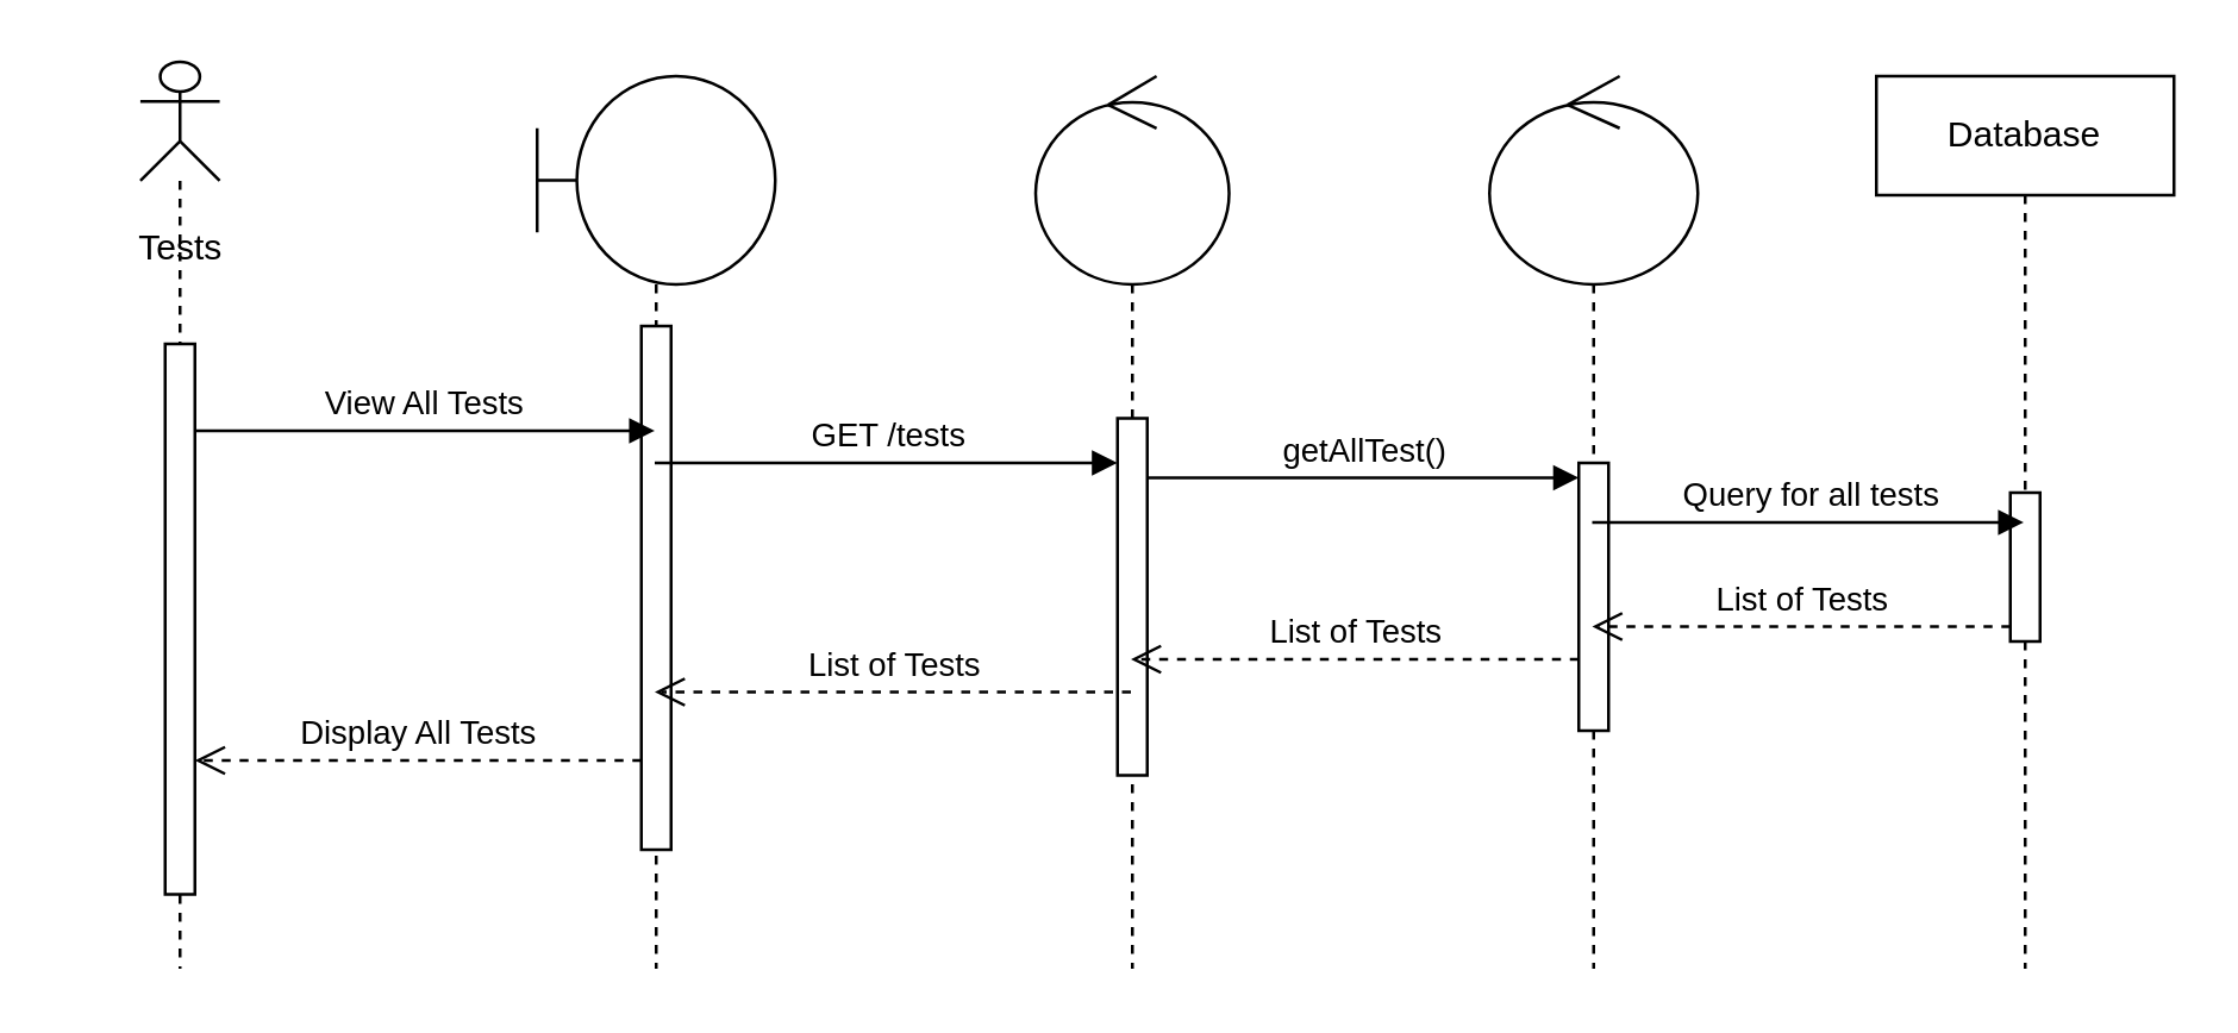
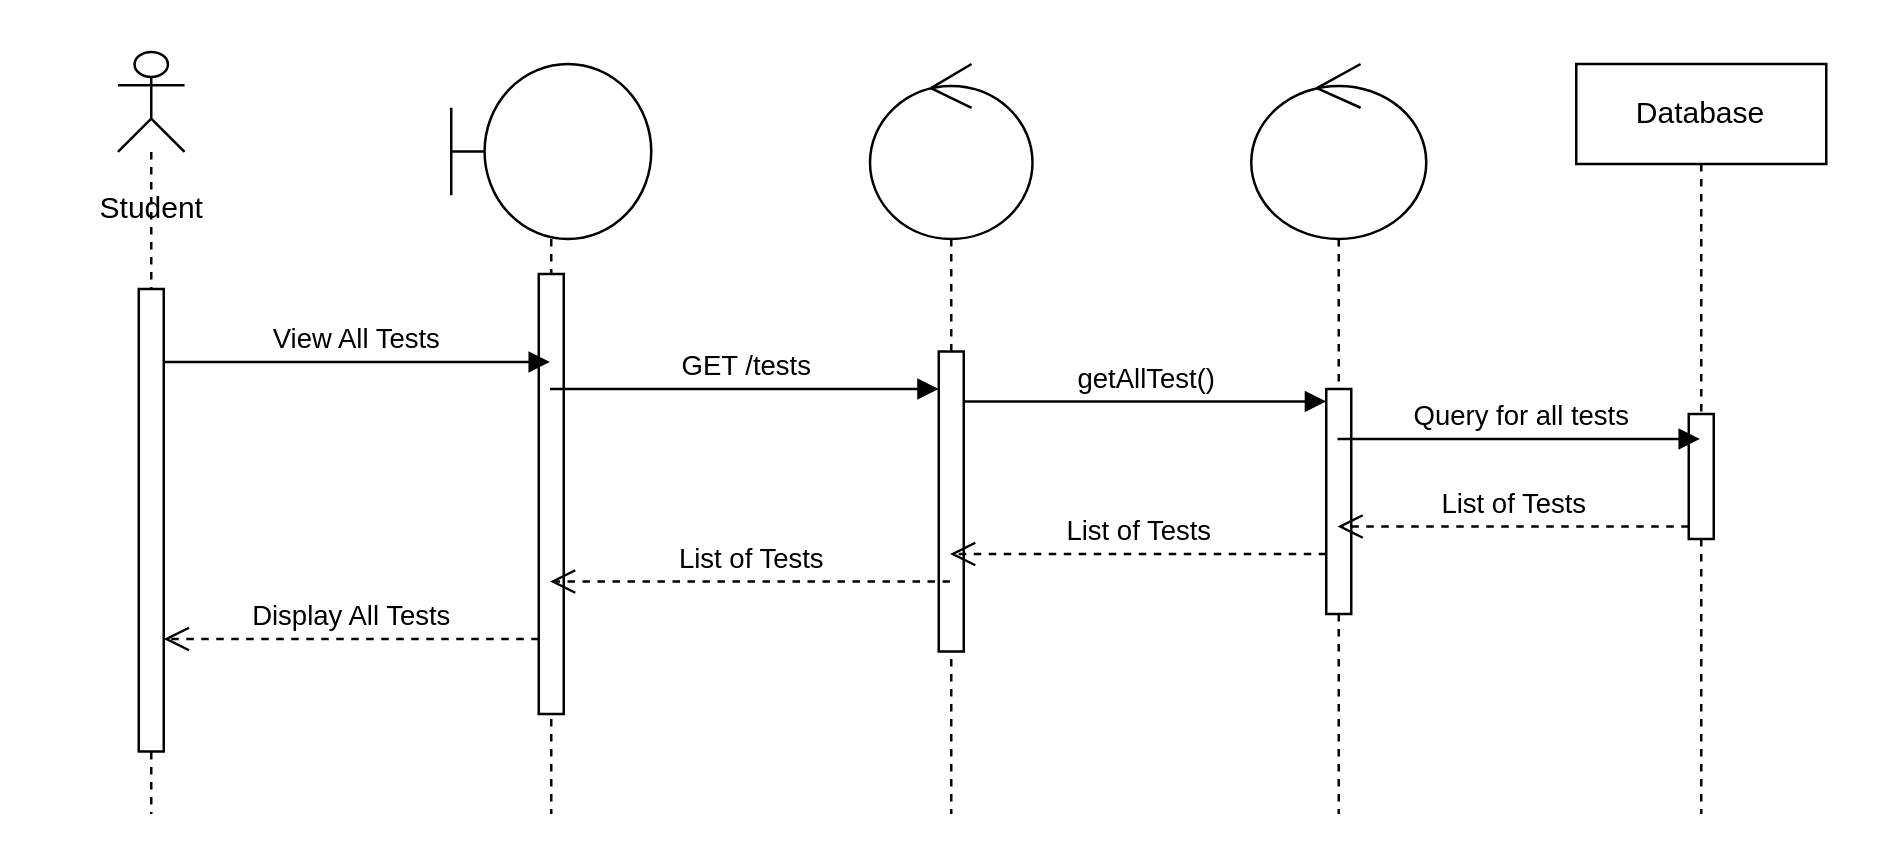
  <mxCell id="0" />
  <mxCell id="1" parent="0" />
  <mxCell id="2" value="" style="group" vertex="1" connectable="0" parent="1"><mxGeometry x="20" y="30" width="80" height="295" as="geometry" /></mxCell>
  <mxCell id="3" value="" style="shape=umlLifeline;perimeter=lifelinePerimeter;whiteSpace=wrap;html=1;container=1;dropTarget=0;collapsible=0;recursiveResize=0;outlineConnect=0;portConstraint=eastwest;newEdgeStyle={&quot;curved&quot;:0,&quot;rounded&quot;:0};participant=umlActor;" vertex="1" parent="2"><mxGeometry x="26.667" y="-9.833" width="26.667" height="304.833" as="geometry" /></mxCell>
- <mxCell id="4" value="Tests" style="text;html=1;align=center;verticalAlign=middle;resizable=0;points=[];autosize=1;strokeColor=none;fillColor=none;" vertex="1" parent="2"><mxGeometry x="10" y="38.061" width="60" height="30" as="geometry" /></mxCell>
+ <mxCell id="4" value="Student" style="text;html=1;align=center;verticalAlign=middle;resizable=0;points=[];autosize=1;strokeColor=none;fillColor=none;" vertex="1" parent="2"><mxGeometry x="10" y="38.061" width="60" height="30" as="geometry" /></mxCell>
  <mxCell id="5" value="" style="html=1;points=[[0,0,0,0,5],[0,1,0,0,-5],[1,0,0,0,5],[1,1,0,0,-5]];perimeter=orthogonalPerimeter;outlineConnect=0;targetShapes=umlLifeline;portConstraint=eastwest;newEdgeStyle={&quot;curved&quot;:0,&quot;rounded&quot;:0};" vertex="1" parent="2"><mxGeometry x="35" y="85" width="10" height="185" as="geometry" /></mxCell>
  <mxCell id="6" value="" style="shape=umlLifeline;perimeter=lifelinePerimeter;whiteSpace=wrap;html=1;container=1;dropTarget=0;collapsible=0;recursiveResize=0;outlineConnect=0;portConstraint=eastwest;newEdgeStyle={&quot;curved&quot;:0,&quot;rounded&quot;:0};participant=umlBoundary;size=70;" vertex="1" parent="1"><mxGeometry x="180" y="25" width="80" height="300" as="geometry" /></mxCell>
  <mxCell id="7" value="" style="html=1;points=[[0,0,0,0,5],[0,1,0,0,-5],[1,0,0,0,5],[1,1,0,0,-5]];perimeter=orthogonalPerimeter;outlineConnect=0;targetShapes=umlLifeline;portConstraint=eastwest;newEdgeStyle={&quot;curved&quot;:0,&quot;rounded&quot;:0};" vertex="1" parent="6"><mxGeometry x="35" y="84" width="10" height="176" as="geometry" /></mxCell>
  <mxCell id="8" value="" style="shape=umlLifeline;perimeter=lifelinePerimeter;whiteSpace=wrap;html=1;container=1;dropTarget=0;collapsible=0;recursiveResize=0;outlineConnect=0;portConstraint=eastwest;newEdgeStyle={&quot;curved&quot;:0,&quot;rounded&quot;:0};participant=umlControl;size=70;" vertex="1" parent="1"><mxGeometry x="347.5" y="25" width="65" height="300" as="geometry" /></mxCell>
  <mxCell id="9" value="" style="html=1;points=[[0,0,0,0,5],[0,1,0,0,-5],[1,0,0,0,5],[1,1,0,0,-5]];perimeter=orthogonalPerimeter;outlineConnect=0;targetShapes=umlLifeline;portConstraint=eastwest;newEdgeStyle={&quot;curved&quot;:0,&quot;rounded&quot;:0};" vertex="1" parent="8"><mxGeometry x="27.5" y="115" width="10" height="120" as="geometry" /></mxCell>
  <mxCell id="10" value="" style="shape=umlLifeline;perimeter=lifelinePerimeter;whiteSpace=wrap;html=1;container=1;dropTarget=0;collapsible=0;recursiveResize=0;outlineConnect=0;portConstraint=eastwest;newEdgeStyle={&quot;curved&quot;:0,&quot;rounded&quot;:0};participant=umlControl;size=70;" vertex="1" parent="1"><mxGeometry x="500" y="25" width="70" height="300" as="geometry" /></mxCell>
  <mxCell id="11" value="" style="html=1;points=[[0,0,0,0,5],[0,1,0,0,-5],[1,0,0,0,5],[1,1,0,0,-5]];perimeter=orthogonalPerimeter;outlineConnect=0;targetShapes=umlLifeline;portConstraint=eastwest;newEdgeStyle={&quot;curved&quot;:0,&quot;rounded&quot;:0};" vertex="1" parent="10"><mxGeometry x="30" y="130" width="10" height="90" as="geometry" /></mxCell>
  <mxCell id="12" value="Database" style="shape=umlLifeline;perimeter=lifelinePerimeter;whiteSpace=wrap;html=1;container=1;dropTarget=0;collapsible=0;recursiveResize=0;outlineConnect=0;portConstraint=eastwest;newEdgeStyle={&quot;curved&quot;:0,&quot;rounded&quot;:0};" vertex="1" parent="1"><mxGeometry x="630" y="25" width="100" height="300" as="geometry" /></mxCell>
  <mxCell id="13" value="" style="html=1;points=[[0,0,0,0,5],[0,1,0,0,-5],[1,0,0,0,5],[1,1,0,0,-5]];perimeter=orthogonalPerimeter;outlineConnect=0;targetShapes=umlLifeline;portConstraint=eastwest;newEdgeStyle={&quot;curved&quot;:0,&quot;rounded&quot;:0};" vertex="1" parent="12"><mxGeometry x="45" y="140" width="10" height="50" as="geometry" /></mxCell>
  <mxCell id="14" value="View All Tests" style="html=1;verticalAlign=bottom;endArrow=block;curved=0;rounded=0;" edge="1" parent="1" target="6"><mxGeometry width="80" relative="1" as="geometry"><mxPoint x="64.997" y="144.168" as="sourcePoint" /><mxPoint x="249.5" y="144.168" as="targetPoint" /></mxGeometry></mxCell>
  <mxCell id="15" value="GET /tests" style="html=1;verticalAlign=bottom;endArrow=block;curved=0;rounded=0;" edge="1" parent="1"><mxGeometry width="80" relative="1" as="geometry"><mxPoint x="219.5" y="155" as="sourcePoint" /><mxPoint x="375" y="155" as="targetPoint" /></mxGeometry></mxCell>
  <mxCell id="16" value="getAllTest()" style="html=1;verticalAlign=bottom;endArrow=block;curved=0;rounded=0;entryX=0;entryY=0;entryDx=0;entryDy=5;entryPerimeter=0;" edge="1" parent="1" source="9" target="11"><mxGeometry width="80" relative="1" as="geometry"><mxPoint x="400" y="169" as="sourcePoint" /><mxPoint x="519.5" y="169" as="targetPoint" /></mxGeometry></mxCell>
  <mxCell id="17" value="Query for all tests" style="html=1;verticalAlign=bottom;endArrow=block;curved=0;rounded=0;" edge="1" parent="1" source="10" target="12"><mxGeometry width="80" relative="1" as="geometry"><mxPoint x="560" y="145" as="sourcePoint" /><mxPoint x="640" y="145" as="targetPoint" /></mxGeometry></mxCell>
  <mxCell id="18" value="List of Tests" style="html=1;verticalAlign=bottom;endArrow=open;dashed=1;endSize=8;curved=0;rounded=0;exitX=0;exitY=1;exitDx=0;exitDy=-5;exitPerimeter=0;" edge="1" parent="1" source="13" target="10"><mxGeometry relative="1" as="geometry"><mxPoint x="669.5" y="211" as="sourcePoint" /><mxPoint x="519.5" y="211" as="targetPoint" /></mxGeometry></mxCell>
  <mxCell id="19" value="List of Tests" style="html=1;verticalAlign=bottom;endArrow=open;dashed=1;endSize=8;curved=0;rounded=0;" edge="1" parent="1"><mxGeometry relative="1" as="geometry"><mxPoint x="530" y="221" as="sourcePoint" /><mxPoint x="379.5" y="221" as="targetPoint" /></mxGeometry></mxCell>
  <mxCell id="20" value="List of Tests" style="html=1;verticalAlign=bottom;endArrow=open;dashed=1;endSize=8;curved=0;rounded=0;" edge="1" parent="1"><mxGeometry relative="1" as="geometry"><mxPoint x="379.5" y="232" as="sourcePoint" /><mxPoint x="219.5" y="232" as="targetPoint" /></mxGeometry></mxCell>
  <mxCell id="21" value="Display All Tests" style="html=1;verticalAlign=bottom;endArrow=open;dashed=1;endSize=8;curved=0;rounded=0;" edge="1" parent="1"><mxGeometry relative="1" as="geometry"><mxPoint x="215" y="255" as="sourcePoint" /><mxPoint x="65" y="255" as="targetPoint" /></mxGeometry></mxCell>
